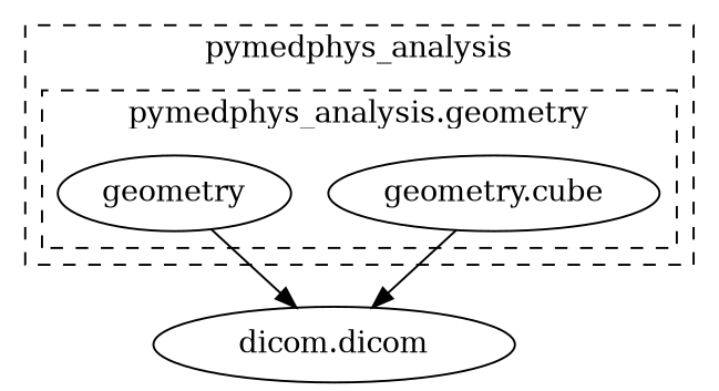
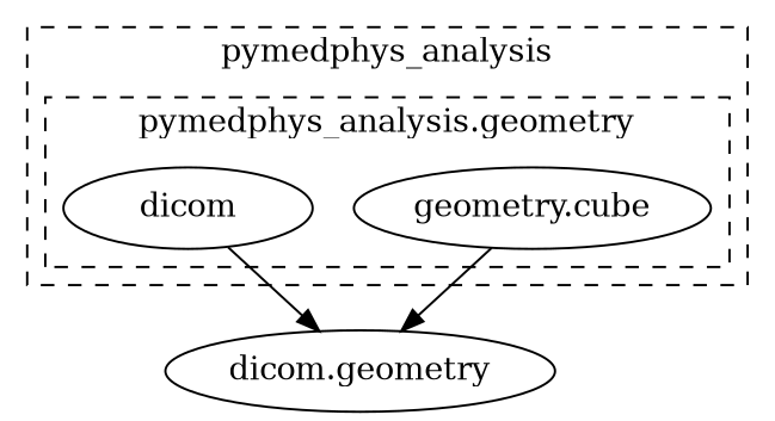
  strict digraph {
    rankdir=TB
    n1 [label="geometry.cube"]
-   n2 [label=geometry]
-   n3 [label="dicom.dicom"]
+   n2 [label=dicom]
+   n3 [label="dicom.geometry"]
    subgraph cluster_1 {
      label=pymedphys_analysis
      style=dashed
      subgraph cluster_2 {
        label="pymedphys_analysis.geometry"
        style=dashed
        subgraph sub_3 {
          label="pymedphys_analysis.geometry"
          rank=same
          style=dashed
          n1
        }
        subgraph sub_4 {
          label="pymedphys_analysis.geometry"
          rank=same
          style=dashed
          n2
        }
      }
    }
    n1 -> n3
    n2 -> n3
  }
